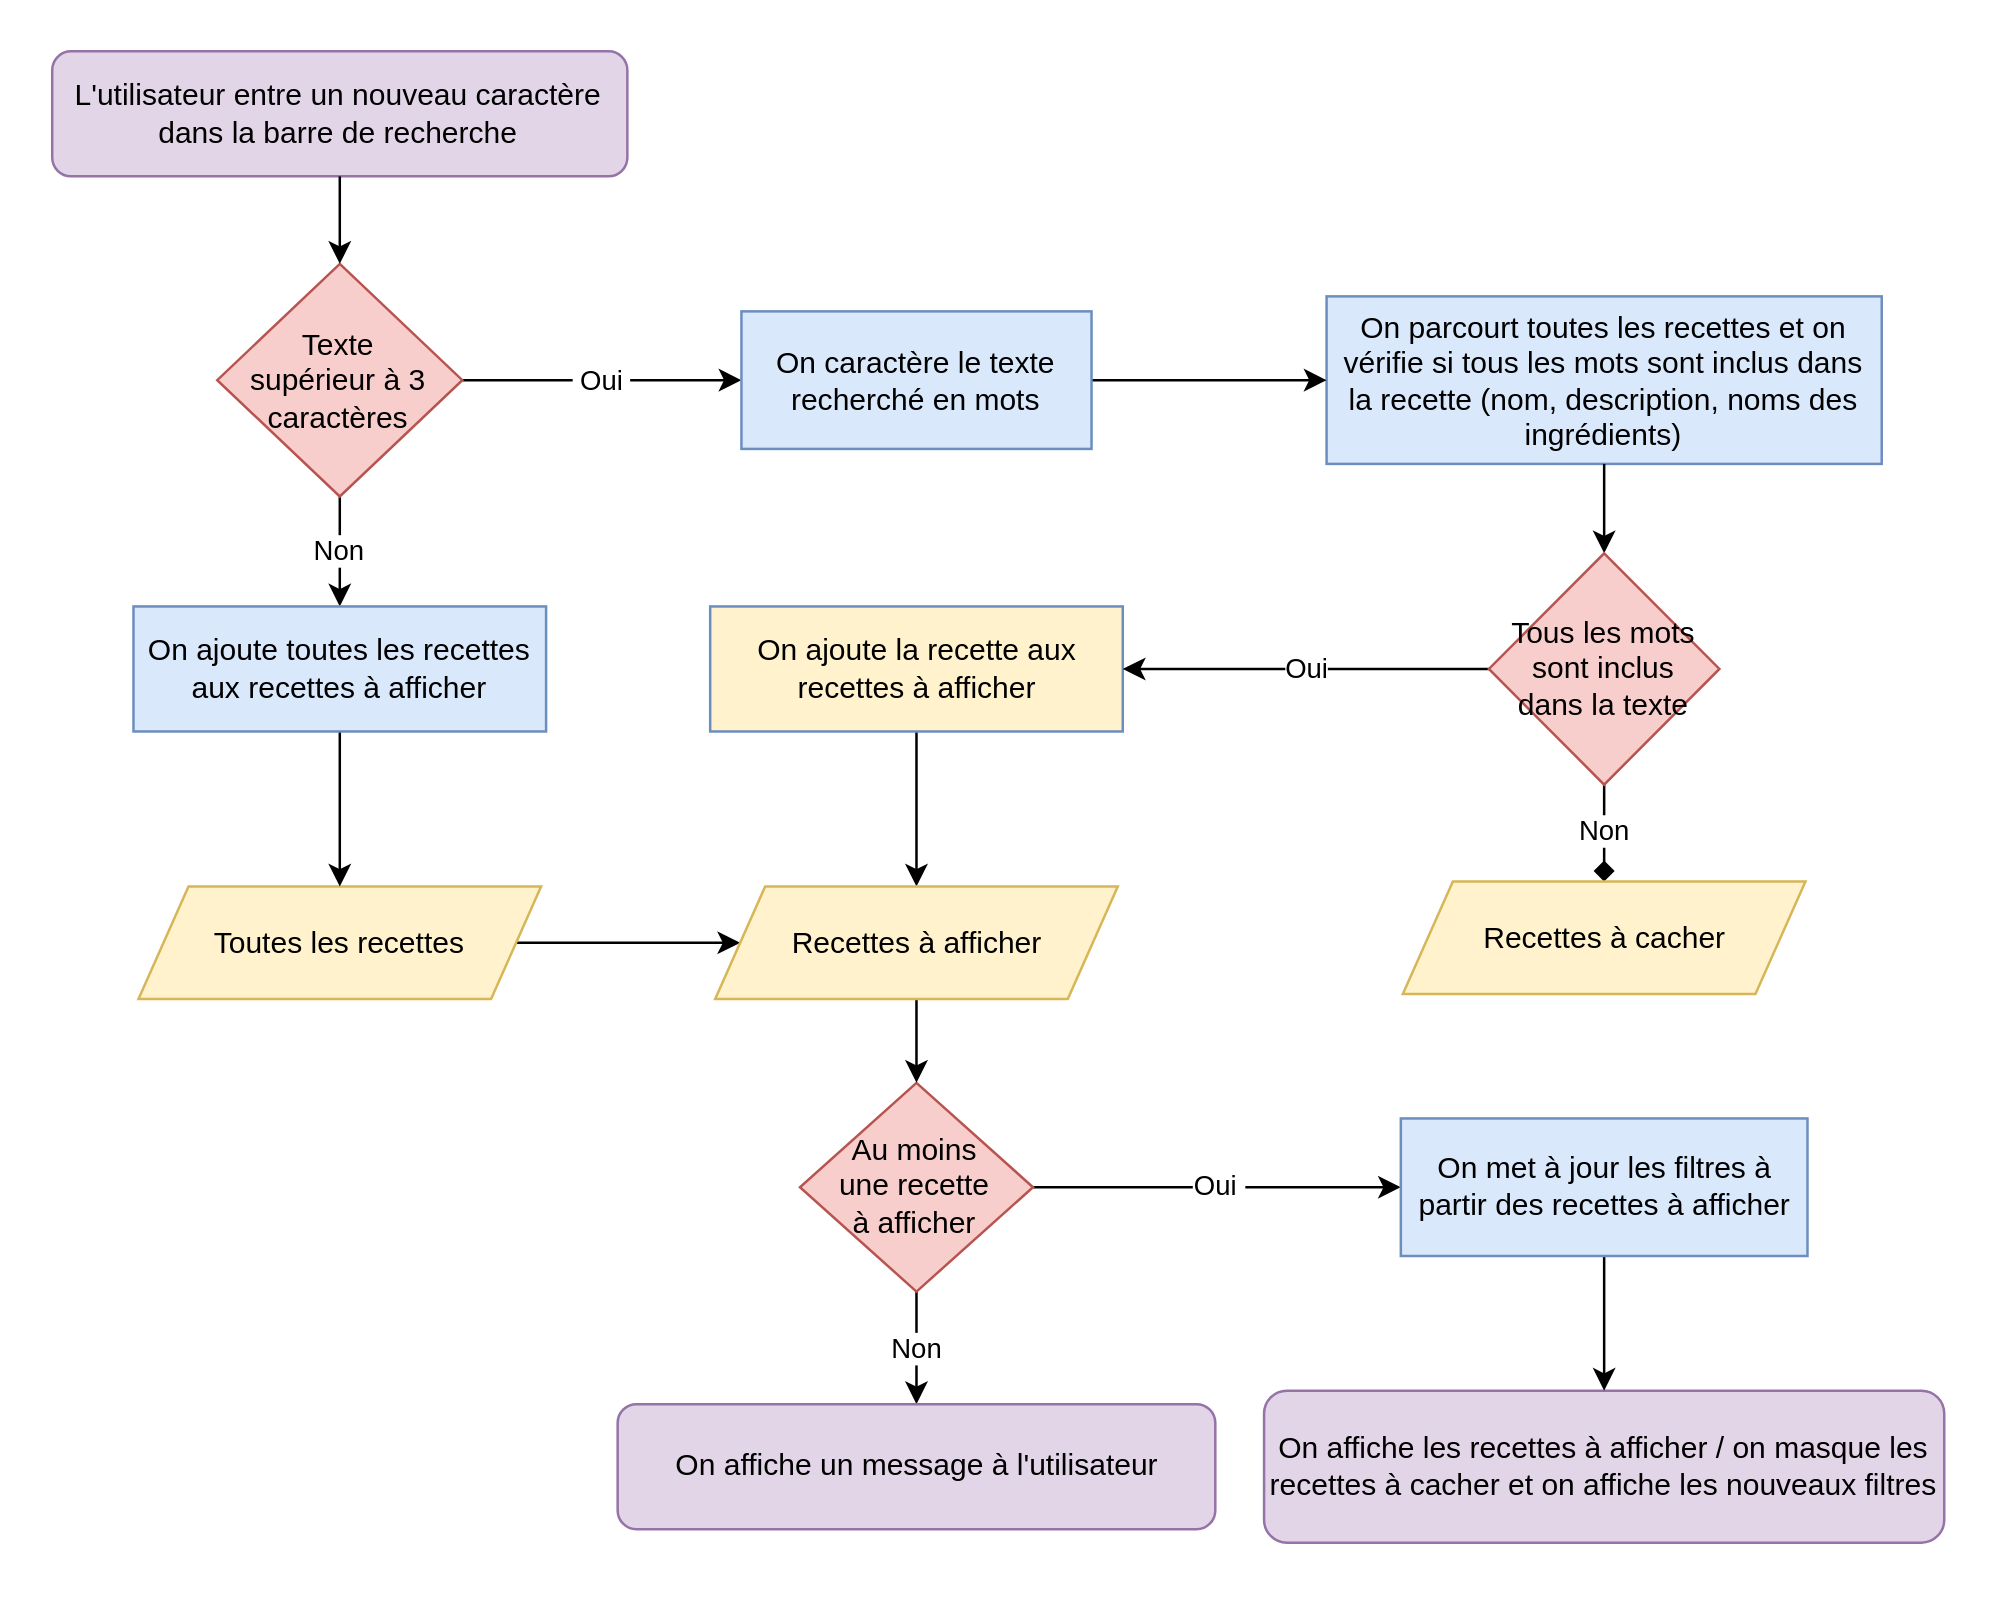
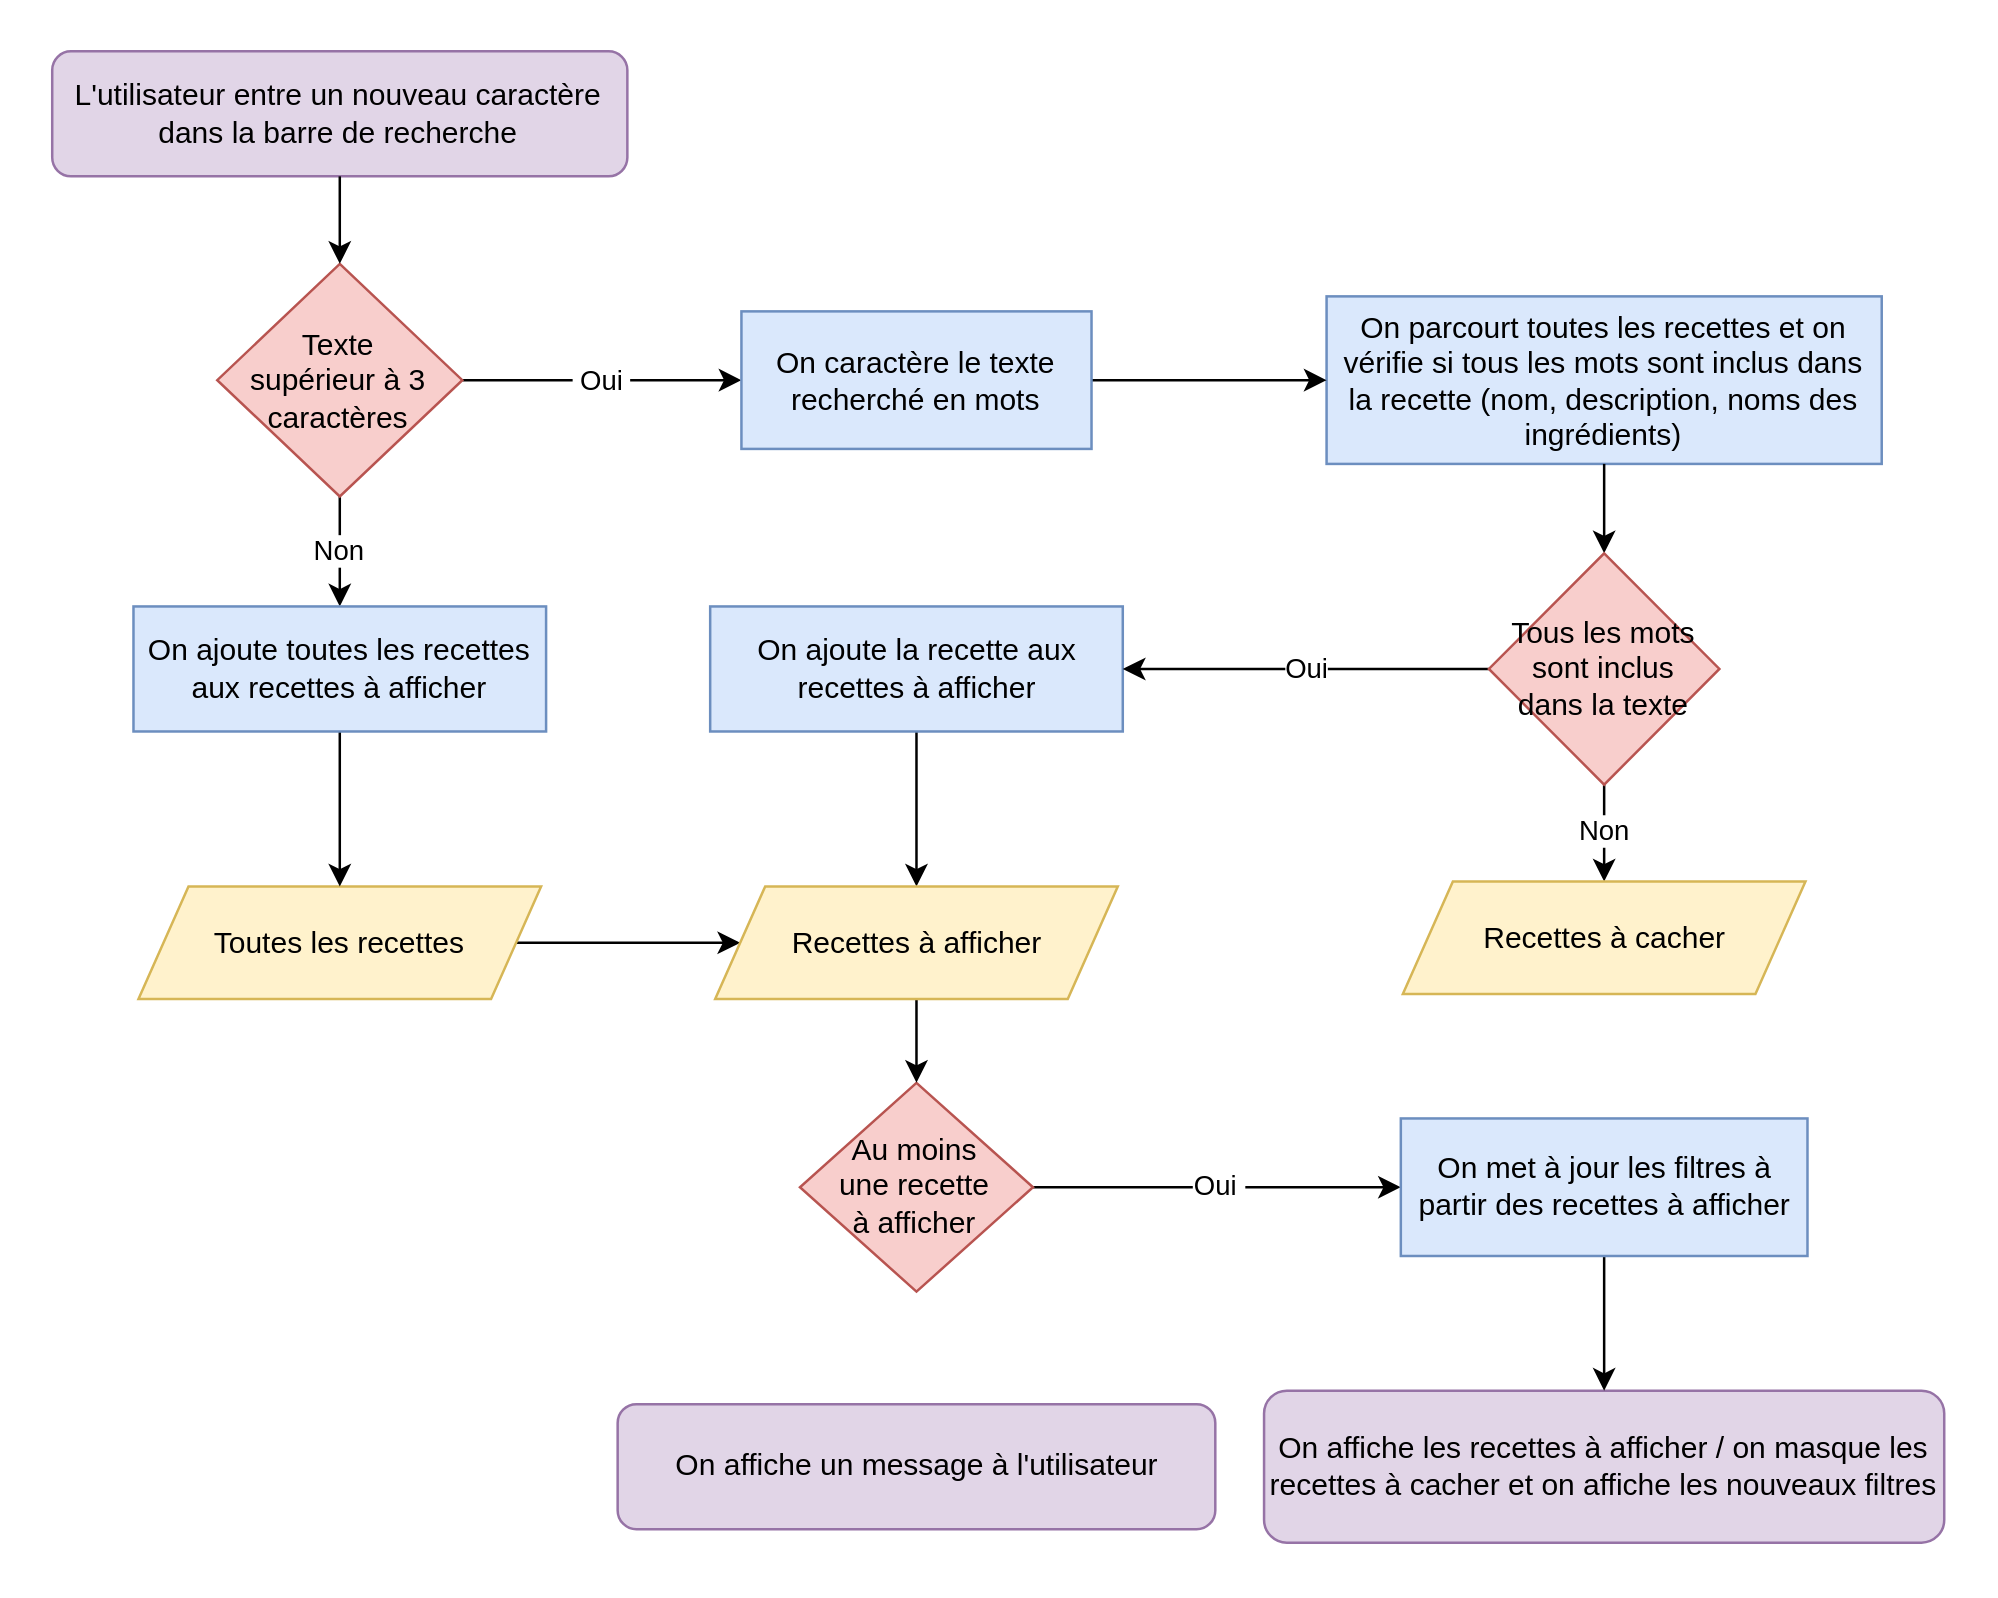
  <mxCell id="0" />
  <mxCell id="1" parent="0" />
  <mxCell id="2" value="&lt;span&gt;L'utilisateur entre un nouveau caractère dans la barre de recherche&lt;/span&gt;" style="rounded=1;whiteSpace=wrap;html=1;fillColor=#e1d5e7;strokeColor=#9673a6;" parent="1" vertex="1"><mxGeometry x="20.38" y="20" width="230" height="50" as="geometry" /></mxCell>
  <mxCell id="3" value="&amp;nbsp;Oui&amp;nbsp;" style="endArrow=classic;html=1;exitX=1;exitY=0.5;exitDx=0;exitDy=0;entryX=0;entryY=0.5;entryDx=0;entryDy=0;" parent="1" source="10" target="15" edge="1"><mxGeometry width="50" height="50" relative="1" as="geometry"><mxPoint x="358" y="355.5" as="sourcePoint" /><mxPoint x="268" y="174" as="targetPoint" /></mxGeometry></mxCell>
  <mxCell id="4" value="Non" style="endArrow=classic;html=1;exitX=0.5;exitY=1;exitDx=0;exitDy=0;entryX=0.5;entryY=0;entryDx=0;entryDy=0;" parent="1" source="10" target="27" edge="1"><mxGeometry width="50" height="50" relative="1" as="geometry"><mxPoint x="418" y="391" as="sourcePoint" /><mxPoint x="399" y="374" as="targetPoint" /><Array as="points" /></mxGeometry></mxCell>
  <mxCell id="5" value="&lt;span&gt;On parcourt toutes les recettes et on vérifie si tous les mots sont inclus dans la recette (nom, description, noms des ingrédients)&lt;/span&gt;" style="rounded=0;whiteSpace=wrap;html=1;fillColor=#dae8fc;strokeColor=#6c8ebf;" parent="1" vertex="1"><mxGeometry x="530" y="118" width="222" height="67" as="geometry" /></mxCell>
  <mxCell id="6" value="" style="endArrow=classic;html=1;exitX=0.5;exitY=1;exitDx=0;exitDy=0;entryX=0.5;entryY=0;entryDx=0;entryDy=0;" parent="1" source="5" target="18" edge="1"><mxGeometry width="50" height="50" relative="1" as="geometry"><mxPoint x="404" y="397" as="sourcePoint" /><mxPoint x="179" y="361" as="targetPoint" /></mxGeometry></mxCell>
  <mxCell id="7" value="" style="edgeStyle=orthogonalEdgeStyle;rounded=0;orthogonalLoop=1;jettySize=auto;html=1;" edge="1" parent="1" source="8" target="24"><mxGeometry relative="1" as="geometry" /></mxCell>
- <mxCell id="8" value="&lt;span&gt;On ajoute la recette aux recettes à afficher&lt;/span&gt;" style="rounded=0;whiteSpace=wrap;html=1;fillColor=#fff2cc;strokeColor=#6c8ebf;" parent="1" vertex="1"><mxGeometry x="283.5" y="242" width="165" height="50" as="geometry" /></mxCell>
+ <mxCell id="8" value="&lt;span&gt;On ajoute la recette aux recettes à afficher&lt;/span&gt;" style="rounded=0;whiteSpace=wrap;html=1;fillColor=#dae8fc;strokeColor=#6c8ebf;" parent="1" vertex="1"><mxGeometry x="283.5" y="242" width="165" height="50" as="geometry" /></mxCell>
  <mxCell id="9" value="&lt;span&gt;On affiche les recettes à afficher / on masque les recettes à cacher et on affiche les nouveaux filtres&lt;/span&gt;" style="rounded=1;whiteSpace=wrap;html=1;fillColor=#e1d5e7;strokeColor=#9673a6;" parent="1" vertex="1"><mxGeometry x="505" y="555.63" width="272" height="60.75" as="geometry" /></mxCell>
  <mxCell id="10" value="&lt;span&gt;Texte&lt;/span&gt;&lt;br&gt;&lt;span&gt;supérieur à 3 caractères&lt;/span&gt;" style="rhombus;whiteSpace=wrap;html=1;fillColor=#f8cecc;strokeColor=#b85450;" parent="1" vertex="1"><mxGeometry x="86.38" y="105" width="98" height="93" as="geometry" /></mxCell>
  <mxCell id="11" value="" style="edgeStyle=orthogonalEdgeStyle;rounded=0;orthogonalLoop=1;jettySize=auto;html=1;" edge="1" parent="1" source="12" target="24"><mxGeometry relative="1" as="geometry" /></mxCell>
  <mxCell id="12" value="&lt;span&gt;Toutes les recettes&lt;/span&gt;" style="shape=parallelogram;perimeter=parallelogramPerimeter;whiteSpace=wrap;html=1;fixedSize=1;fillColor=#fff2cc;strokeColor=#d6b656;" parent="1" vertex="1"><mxGeometry x="54.88" y="354" width="161" height="45" as="geometry" /></mxCell>
  <mxCell id="13" value="" style="endArrow=classic;html=1;entryX=0;entryY=0.5;entryDx=0;entryDy=0;exitX=1;exitY=0.5;exitDx=0;exitDy=0;" edge="1" parent="1" source="15" target="5"><mxGeometry width="50" height="50" relative="1" as="geometry"><mxPoint x="375" y="212" as="sourcePoint" /><mxPoint x="189" y="356" as="targetPoint" /><Array as="points" /></mxGeometry></mxCell>
  <mxCell id="14" value="" style="endArrow=classic;html=1;entryX=0.5;entryY=0;entryDx=0;entryDy=0;exitX=0.5;exitY=1;exitDx=0;exitDy=0;" edge="1" parent="1" source="2" target="10"><mxGeometry width="50" height="50" relative="1" as="geometry"><mxPoint x="479.933" y="40.996" as="sourcePoint" /><mxPoint x="479" y="150.01" as="targetPoint" /><Array as="points" /></mxGeometry></mxCell>
  <mxCell id="15" value="&lt;span&gt;On caractère le texte recherché en mots&lt;/span&gt;" style="rounded=0;whiteSpace=wrap;html=1;fillColor=#dae8fc;strokeColor=#6c8ebf;" vertex="1" parent="1"><mxGeometry x="296" y="124" width="140" height="55" as="geometry" /></mxCell>
  <mxCell id="16" value="Oui" style="edgeStyle=orthogonalEdgeStyle;rounded=0;orthogonalLoop=1;jettySize=auto;html=1;exitX=0;exitY=0.5;exitDx=0;exitDy=0;entryX=1;entryY=0.5;entryDx=0;entryDy=0;" edge="1" parent="1" source="18" target="8"><mxGeometry relative="1" as="geometry"><Array as="points"><mxPoint x="580" y="267" /></Array></mxGeometry></mxCell>
- <mxCell id="17" value="Non" style="edgeStyle=orthogonalEdgeStyle;rounded=0;orthogonalLoop=1;jettySize=auto;html=1;endArrow=diamond;" edge="1" parent="1" source="18" target="25"><mxGeometry relative="1" as="geometry" /></mxCell>
+ <mxCell id="17" value="Non" style="edgeStyle=orthogonalEdgeStyle;rounded=0;orthogonalLoop=1;jettySize=auto;html=1;" edge="1" parent="1" source="18" target="25"><mxGeometry relative="1" as="geometry" /></mxCell>
  <mxCell id="18" value="Tous les mots &lt;br&gt;sont inclus &lt;br&gt;dans la texte" style="rhombus;whiteSpace=wrap;html=1;fillColor=#f8cecc;strokeColor=#b85450;" vertex="1" parent="1"><mxGeometry x="594.91" y="220.75" width="92.18" height="92.5" as="geometry" /></mxCell>
- <mxCell id="19" value="Non" style="edgeStyle=orthogonalEdgeStyle;rounded=0;orthogonalLoop=1;jettySize=auto;html=1;" edge="1" parent="1" source="21" target="22"><mxGeometry relative="1" as="geometry"><mxPoint x="474" y="725" as="targetPoint" /></mxGeometry></mxCell>
  <mxCell id="20" value="Oui&amp;nbsp;" style="edgeStyle=orthogonalEdgeStyle;rounded=0;orthogonalLoop=1;jettySize=auto;html=1;entryX=0;entryY=0.5;entryDx=0;entryDy=0;" edge="1" parent="1" source="21" target="29"><mxGeometry relative="1" as="geometry" /></mxCell>
  <mxCell id="21" value="Au moins &lt;br&gt;une recette &lt;br&gt;à afficher" style="rhombus;whiteSpace=wrap;html=1;fillColor=#f8cecc;strokeColor=#b85450;" vertex="1" parent="1"><mxGeometry x="319.41" y="432.5" width="93.19" height="83.5" as="geometry" /></mxCell>
  <mxCell id="22" value="&lt;span&gt;On affiche un message à l'utilisateur&lt;/span&gt;" style="rounded=1;whiteSpace=wrap;html=1;fillColor=#e1d5e7;strokeColor=#9673a6;" vertex="1" parent="1"><mxGeometry x="246.5" y="561" width="239" height="50" as="geometry" /></mxCell>
  <mxCell id="23" value="" style="edgeStyle=orthogonalEdgeStyle;rounded=0;orthogonalLoop=1;jettySize=auto;html=1;" edge="1" parent="1" source="24" target="21"><mxGeometry relative="1" as="geometry" /></mxCell>
  <mxCell id="24" value="&lt;span&gt;Recettes à afficher&lt;/span&gt;" style="shape=parallelogram;perimeter=parallelogramPerimeter;whiteSpace=wrap;html=1;fixedSize=1;fillColor=#fff2cc;strokeColor=#d6b656;" vertex="1" parent="1"><mxGeometry x="285.5" y="354" width="161" height="45" as="geometry" /></mxCell>
  <mxCell id="25" value="&lt;span&gt;Recettes à cacher&lt;/span&gt;" style="shape=parallelogram;perimeter=parallelogramPerimeter;whiteSpace=wrap;html=1;fixedSize=1;fillColor=#fff2cc;strokeColor=#d6b656;" vertex="1" parent="1"><mxGeometry x="560.5" y="352" width="161" height="45" as="geometry" /></mxCell>
  <mxCell id="26" value="" style="edgeStyle=orthogonalEdgeStyle;rounded=0;orthogonalLoop=1;jettySize=auto;html=1;" edge="1" parent="1" source="27" target="12"><mxGeometry relative="1" as="geometry" /></mxCell>
  <mxCell id="27" value="&lt;span&gt;On ajoute toutes les recettes aux recettes à afficher&lt;/span&gt;" style="rounded=0;whiteSpace=wrap;html=1;fillColor=#dae8fc;strokeColor=#6c8ebf;" vertex="1" parent="1"><mxGeometry x="52.88" y="242" width="165" height="50" as="geometry" /></mxCell>
  <mxCell id="28" value="" style="edgeStyle=orthogonalEdgeStyle;rounded=0;orthogonalLoop=1;jettySize=auto;html=1;" edge="1" parent="1" source="29" target="9"><mxGeometry relative="1" as="geometry" /></mxCell>
  <mxCell id="29" value="&lt;span&gt;On met à jour les filtres à partir des recettes à afficher&lt;/span&gt;" style="rounded=0;whiteSpace=wrap;html=1;fillColor=#dae8fc;strokeColor=#6c8ebf;" vertex="1" parent="1"><mxGeometry x="559.69" y="446.75" width="162.62" height="55" as="geometry" /></mxCell>
